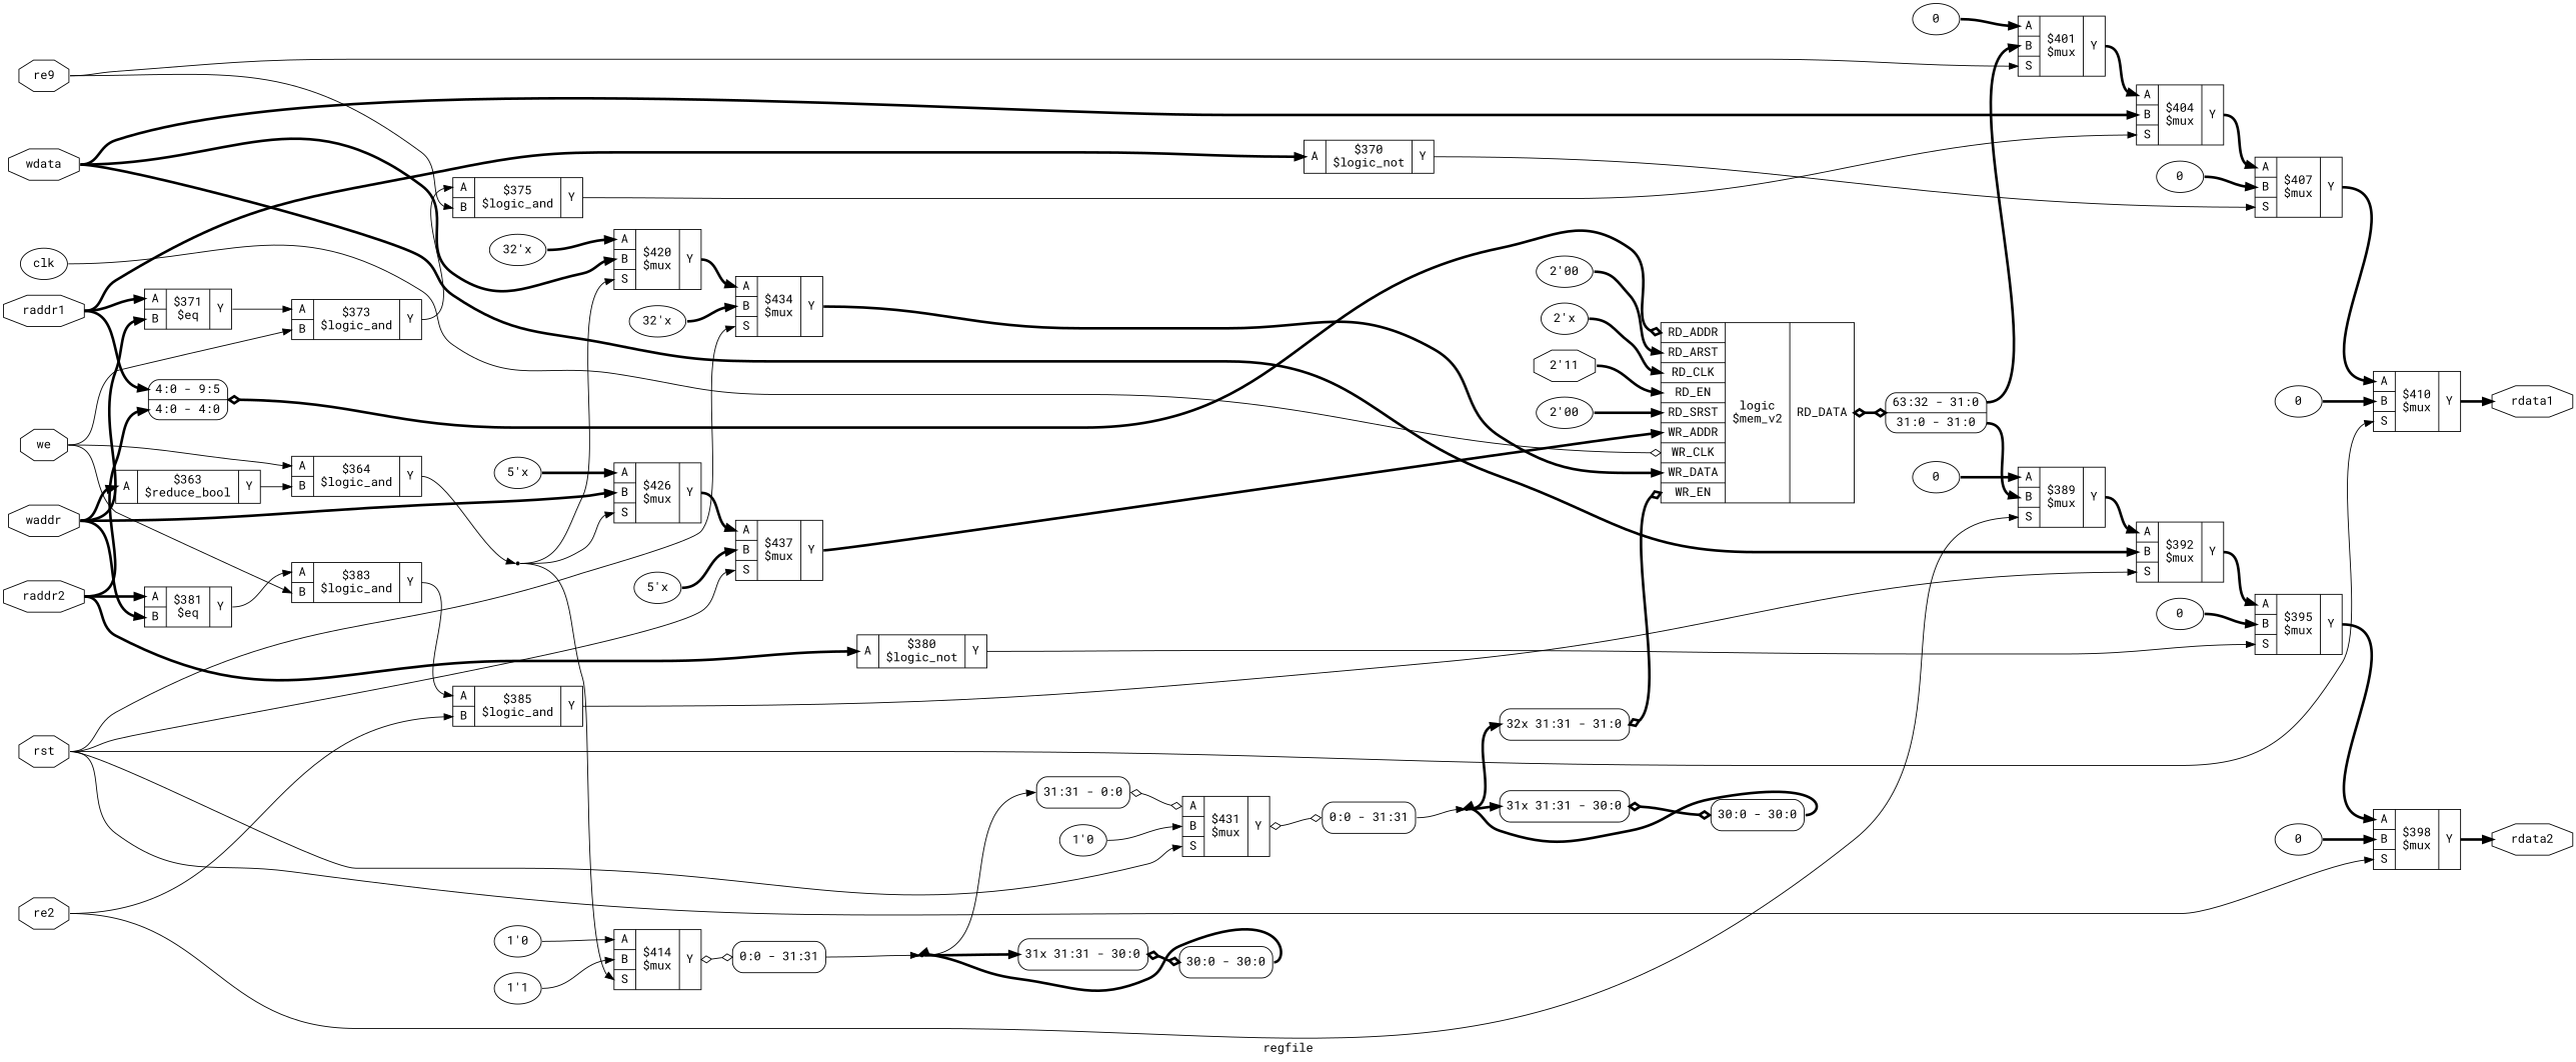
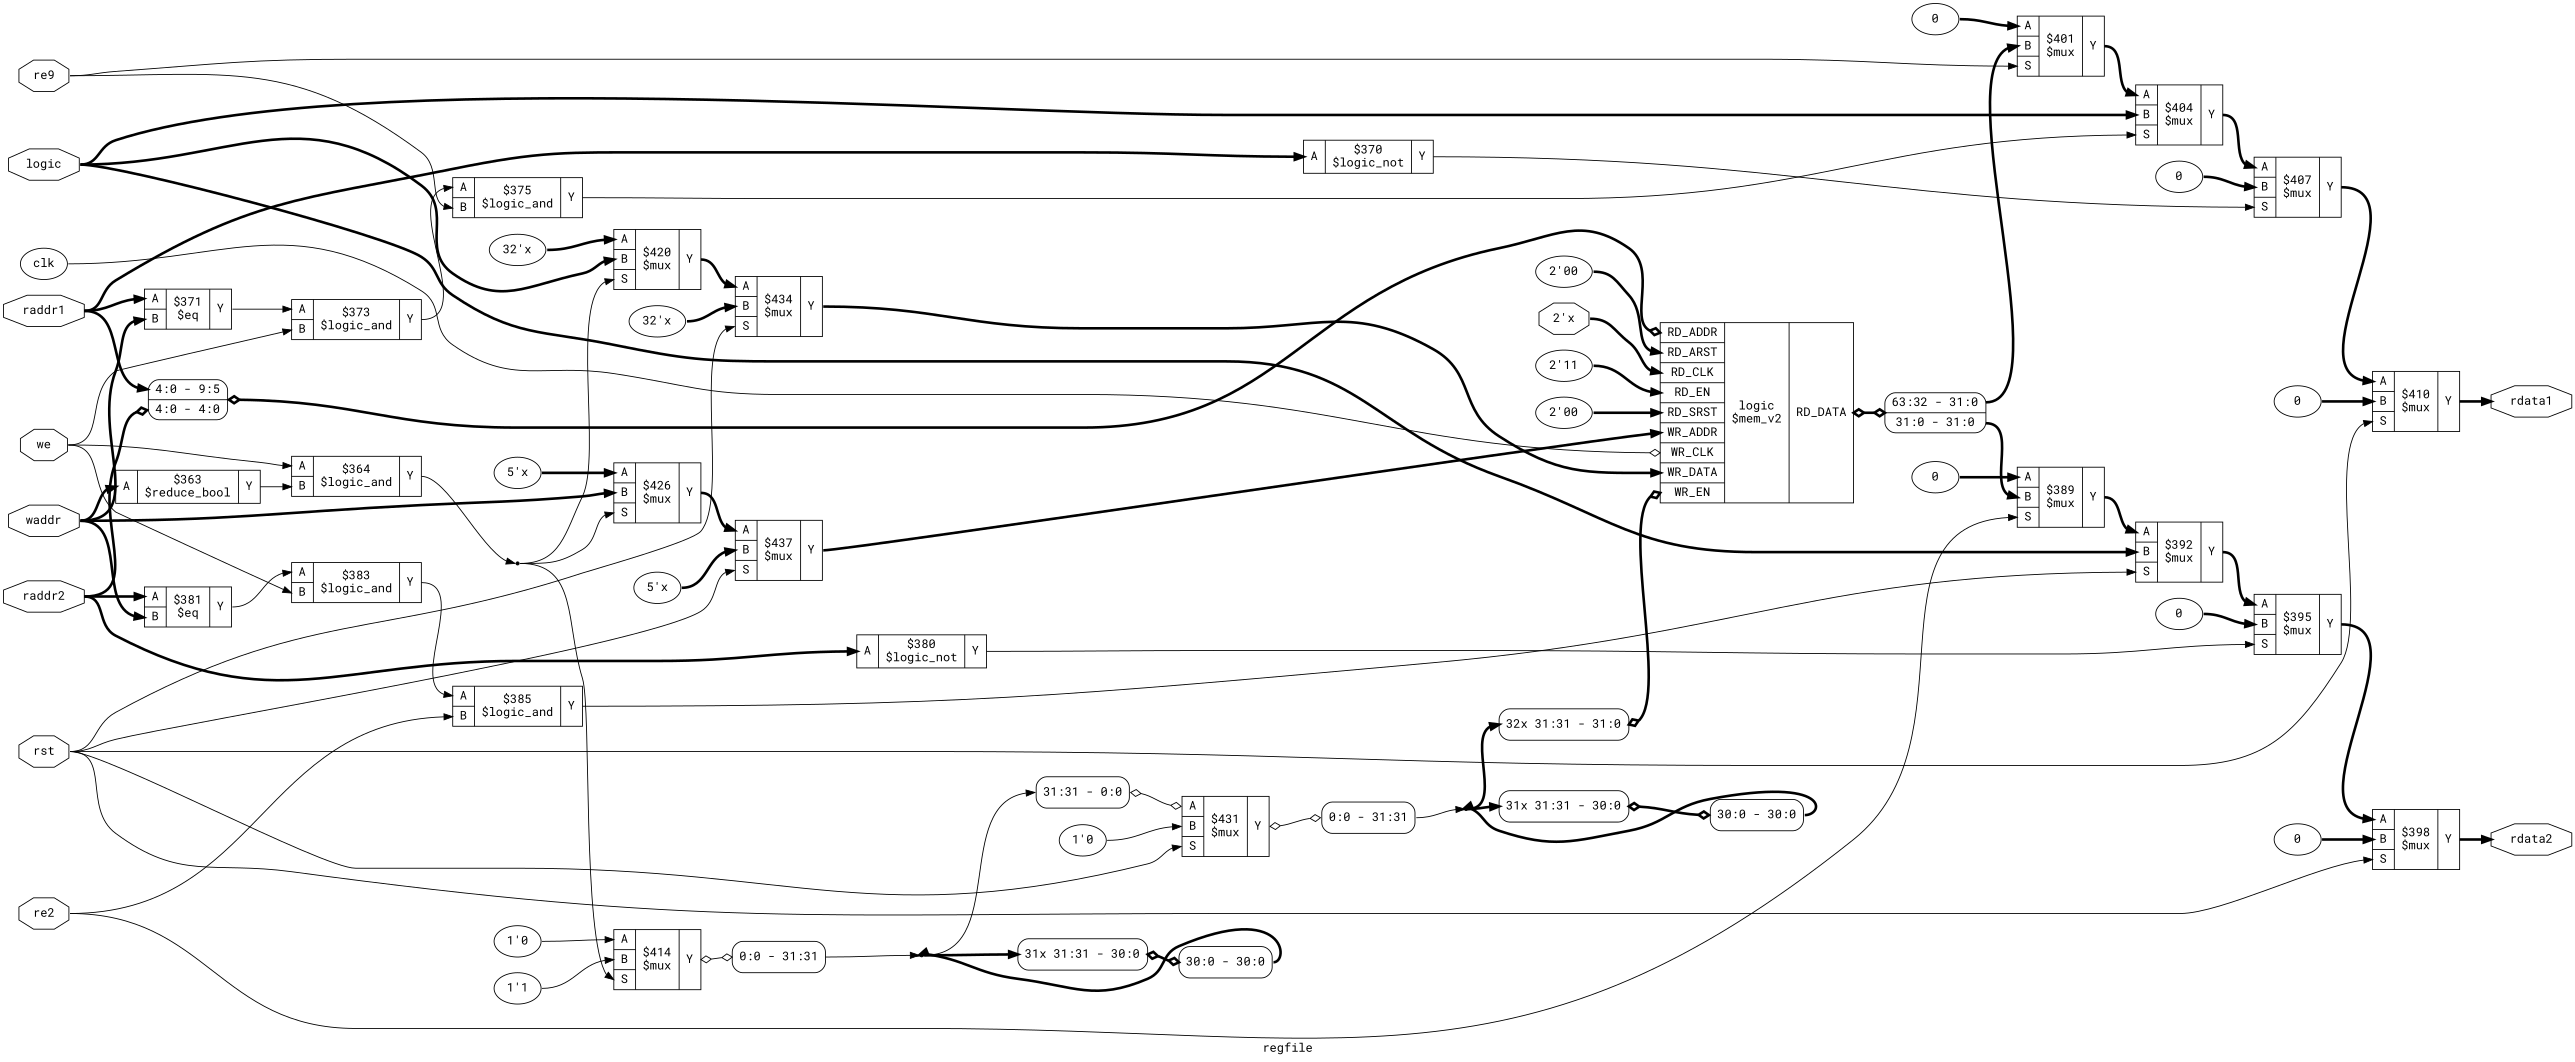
  digraph {
    fontname="Roboto Mono"
    label=regfile
    rankdir=LR
    remincross=true
    node [fontname="Roboto Mono" shape=record]
    edge [color=black fontname="Roboto Mono" headport="p36:w" tailport=e style="setlinewidth(3)"]
    n25 [color=black fontcolor=black label=clk shape=ellipse]
    n26 [color=black fontcolor=black label=raddr1 shape=octagon]
    n27 [color=black fontcolor=black label=raddr2 shape=octagon]
    n30 [color=black fontcolor=black label=re9 shape=octagon]
    n31 [color=black fontcolor=black label=re2 shape=octagon]
    n32 [color=black fontcolor=black label=rst shape=octagon]
    n33 [color=black fontcolor=black label=waddr shape=octagon]
-   n34 [color=black fontcolor=black label=wdata shape=octagon]
+   n34 [color=black fontcolor=black label=logic shape=octagon]
    n35 [color=black fontcolor=black label=we shape=octagon]
    n28 [color=black fontcolor=black label=rdata1 shape=octagon]
    n29 [color=black fontcolor=black label=rdata2 shape=octagon]
    c74 [label="{{<p64> RD_ADDR|<p65> RD_ARST|<p66> RD_CLK|<p67> RD_EN|<p68> RD_SRST|<p69> WR_ADDR|<p70> WR_CLK|<p71> WR_DATA|<p72> WR_EN}|logic\n$mem_v2|{<p73> RD_DATA}}"]
    c38 [label="{{<p36> A}|$370\n$logic_not|{<p37> Y}}"]
    c40 [label="{{<p36> A|<p39> B}|$371\n$eq|{<p37> Y}}"]
    x16 [label="<s1> 4:0 - 9:5 |<s0> 4:0 - 4:0 " style=rounded]
    c41 [label="{{<p36> A}|$380\n$logic_not|{<p37> Y}}"]
    c42 [label="{{<p36> A|<p39> B}|$381\n$eq|{<p37> Y}}"]
    c45 [label="{{<p36> A|<p39> B}|$375\n$logic_and|{<p37> Y}}"]
    c54 [label="{{<p36> A|<p39> B|<p49> S}|$401\n$mux|{<p37> Y}}"]
    c47 [label="{{<p36> A|<p39> B}|$385\n$logic_and|{<p37> Y}}"]
    c50 [label="{{<p36> A|<p39> B|<p49> S}|$389\n$mux|{<p37> Y}}"]
    c53 [label="{{<p36> A|<p39> B|<p49> S}|$398\n$mux|{<p37> Y}}"]
    c57 [label="{{<p36> A|<p39> B|<p49> S}|$410\n$mux|{<p37> Y}}"]
    c61 [label="{{<p36> A|<p39> B|<p49> S}|$431\n$mux|{<p37> Y}}"]
    c62 [label="{{<p36> A|<p39> B|<p49> S}|$434\n$mux|{<p37> Y}}"]
    c63 [label="{{<p36> A|<p39> B|<p49> S}|$437\n$mux|{<p37> Y}}"]
    c48 [label="{{<p36> A}|$363\n$reduce_bool|{<p37> Y}}"]
    c60 [label="{{<p36> A|<p39> B|<p49> S}|$426\n$mux|{<p37> Y}}"]
    c51 [label="{{<p36> A|<p39> B|<p49> S}|$392\n$mux|{<p37> Y}}"]
    c55 [label="{{<p36> A|<p39> B|<p49> S}|$404\n$mux|{<p37> Y}}"]
    c59 [label="{{<p36> A|<p39> B|<p49> S}|$420\n$mux|{<p37> Y}}"]
    c43 [label="{{<p36> A|<p39> B}|$364\n$logic_and|{<p37> Y}}"]
    c44 [label="{{<p36> A|<p39> B}|$373\n$logic_and|{<p37> Y}}"]
    c46 [label="{{<p36> A|<p39> B}|$383\n$logic_and|{<p37> Y}}"]
    x19 [label="<s1> 63:32 - 31:0 |<s0> 31:0 - 31:0 " style=rounded]
    c56 [label="{{<p36> A|<p39> B|<p49> S}|$407\n$mux|{<p37> Y}}"]
    c52 [label="{{<p36> A|<p39> B|<p49> S}|$395\n$mux|{<p37> Y}}"]
    x13 [label="<s0> 0:0 - 31:31 " style=rounded]
    n11 [shape=point]
    c58 [label="{{<p36> A|<p39> B|<p49> S}|$414\n$mux|{<p37> Y}}"]
    v0 [label=0 shape=""]
    v1 [label=0 shape=""]
    v2 [label=0 shape=""]
    v3 [label=0 shape=""]
    v4 [label=0 shape=""]
    v5 [label=0 shape=""]
    v6 [label="1'0" shape=""]
    x8 [label="<s0> 0:0 - 31:31 " style=rounded]
    v7 [label="1'1" shape=""]
    n6 [shape=point]
    x11 [label="<s0> 31:31 - 0:0 " style=rounded]
    x25 [label="<s30> 31x 31:31 - 30:0 " style=rounded]
    v9 [label="32'x" shape=""]
    v10 [label="5'x" shape=""]
    v12 [label="1'0" shape=""]
    n3 [shape=point]
    x22 [label="<s31> 32x 31:31 - 31:0 " style=rounded]
    x23 [label="<s30> 31x 31:31 - 30:0 " style=rounded]
    v14 [label="32'x" shape=""]
    v15 [label="5'x" shape=""]
    v17 [label="2'00" shape=""]
-   v18 [label="2'x" shape=""]
-   v20 [label="2'11" shape=octagon]
+   v18 [label="2'x" shape=octagon]
+   v20 [label="2'11" shape=""]
    v21 [label="2'00" shape=""]
    x24 [label="<s0> 30:0 - 30:0 " style=rounded]
    x26 [label="<s0> 30:0 - 30:0 " style=rounded]
    subgraph sub_1 {
      rank=source
      n25
      n26
      n27
      n30
      n31
      n32
      n33
      n34
      n35
    }
    subgraph sub_2 {
      rank=sink
      n28
      n29
    }
    n25 -> c74 [arrowhead=odiamond headport="p70:w" style=""]
    n26 -> c38
    n26 -> c40
    n26 -> x16 [headport="s1:w"]
-   n27 -> x16 [headport="s0:w"]
+   n27 -> x16 [headport="s0:w" arrowhead=odiamond]
    n27 -> c41
    n27 -> c42
    n30 -> c45 [headport="p39:w" style=""]
    n30 -> c54 [headport="p49:w" style=""]
    n31 -> c47 [headport="p39:w" style=""]
    n31 -> c50 [headport="p49:w" style=""]
    n32 -> c53 [headport="p49:w" style=""]
    n32 -> c57 [headport="p49:w" style=""]
    n32 -> c61 [headport="p49:w" style=""]
    n32 -> c62 [headport="p49:w" style=""]
    n32 -> c63 [headport="p49:w" style=""]
    n33 -> c40 [headport="p39:w"]
    n33 -> c42 [headport="p39:w"]
    n33 -> c48
    n33 -> c60 [headport="p39:w"]
    n34 -> c51 [headport="p39:w"]
    n34 -> c55 [headport="p39:w"]
    n34 -> c59 [headport="p39:w"]
    n35 -> c43 [style=""]
    n35 -> c44 [headport="p39:w" style=""]
    n35 -> c46 [headport="p39:w" style=""]
    c74 -> x19 [arrowhead=odiamond arrowtail=odiamond dir=both headport=w tailport="p73:e"]
    c38 -> c56 [headport="p49:w" tailport="p37:e" style=""]
    c40 -> c44 [tailport="p37:e" style=""]
    x16 -> c74 [arrowhead=odiamond arrowtail=odiamond dir=both headport="p64:w"]
    c41 -> c52 [headport="p49:w" tailport="p37:e" style=""]
    c42 -> c46 [tailport="p37:e" style=""]
    c45 -> c55 [headport="p49:w" tailport="p37:e" style=""]
    c54 -> c55 [tailport="p37:e"]
    c47 -> c51 [headport="p49:w" tailport="p37:e" style=""]
    c50 -> c51 [tailport="p37:e"]
    c53 -> n29 [headport=w tailport="p37:e"]
    c57 -> n28 [headport=w tailport="p37:e"]
    c61 -> x13 [arrowhead=odiamond arrowtail=odiamond dir=both headport=w tailport="p37:e" style=""]
    c62 -> c74 [headport="p71:w" tailport="p37:e"]
    c63 -> c74 [headport="p69:w" tailport="p37:e"]
    c48 -> c43 [headport="p39:w" tailport="p37:e" style=""]
    c60 -> c63 [tailport="p37:e"]
    c51 -> c52 [tailport="p37:e"]
    c55 -> c56 [tailport="p37:e"]
    c59 -> c62 [tailport="p37:e"]
    c43 -> n11 [headport=w tailport="p37:e" style=""]
    c44 -> c45 [tailport="p37:e" style=""]
    c46 -> c47 [tailport="p37:e" style=""]
    x19 -> c54 [headport="p39:w" tailport="s1:e"]
    x19 -> c50 [headport="p39:w" tailport="s0:e"]
    c56 -> c57 [tailport="p37:e"]
    c52 -> c53 [tailport="p37:e"]
    x13 -> n3 [headport=w tailport="s0:e" style=""]
    n11 -> c60 [headport="p49:w" style=""]
    n11 -> c59 [headport="p49:w" style=""]
    n11 -> c58 [headport="p49:w" style=""]
    c58 -> x8 [arrowhead=odiamond arrowtail=odiamond dir=both headport=w tailport="p37:e" style=""]
    v0 -> c50
    v1 -> c52 [headport="p39:w"]
    v2 -> c53 [headport="p39:w"]
    v3 -> c54
    v4 -> c56 [headport="p39:w"]
    v5 -> c57 [headport="p39:w"]
    v6 -> c58 [style=""]
    x8 -> n6 [headport=w tailport="s0:e" style=""]
    v7 -> c58 [headport="p39:w" style=""]
    n6 -> x11 [headport="s0:w" style=""]
    n6 -> x25 [headport="s30:w"]
    x11 -> c61 [arrowhead=odiamond arrowtail=odiamond dir=both style=""]
    x25 -> x26 [arrowhead=odiamond arrowtail=odiamond dir=both headport=w]
    v9 -> c59
    v10 -> c60
    v12 -> c61 [headport="p39:w" style=""]
    n3 -> x22 [headport="s31:w"]
    n3 -> x23 [headport="s30:w"]
    x22 -> c74 [arrowhead=odiamond arrowtail=odiamond dir=both headport="p72:w"]
    x23 -> x24 [arrowhead=odiamond arrowtail=odiamond dir=both headport=w]
    v14 -> c62 [headport="p39:w"]
    v15 -> c63 [headport="p39:w"]
    v17 -> c74 [headport="p65:w"]
    v18 -> c74 [headport="p66:w"]
    v20 -> c74 [headport="p67:w"]
    v21 -> c74 [headport="p68:w"]
    x24 -> n3 [headport=w tailport="s0:e"]
    x26 -> n6 [headport=w tailport="s0:e"]
  }
